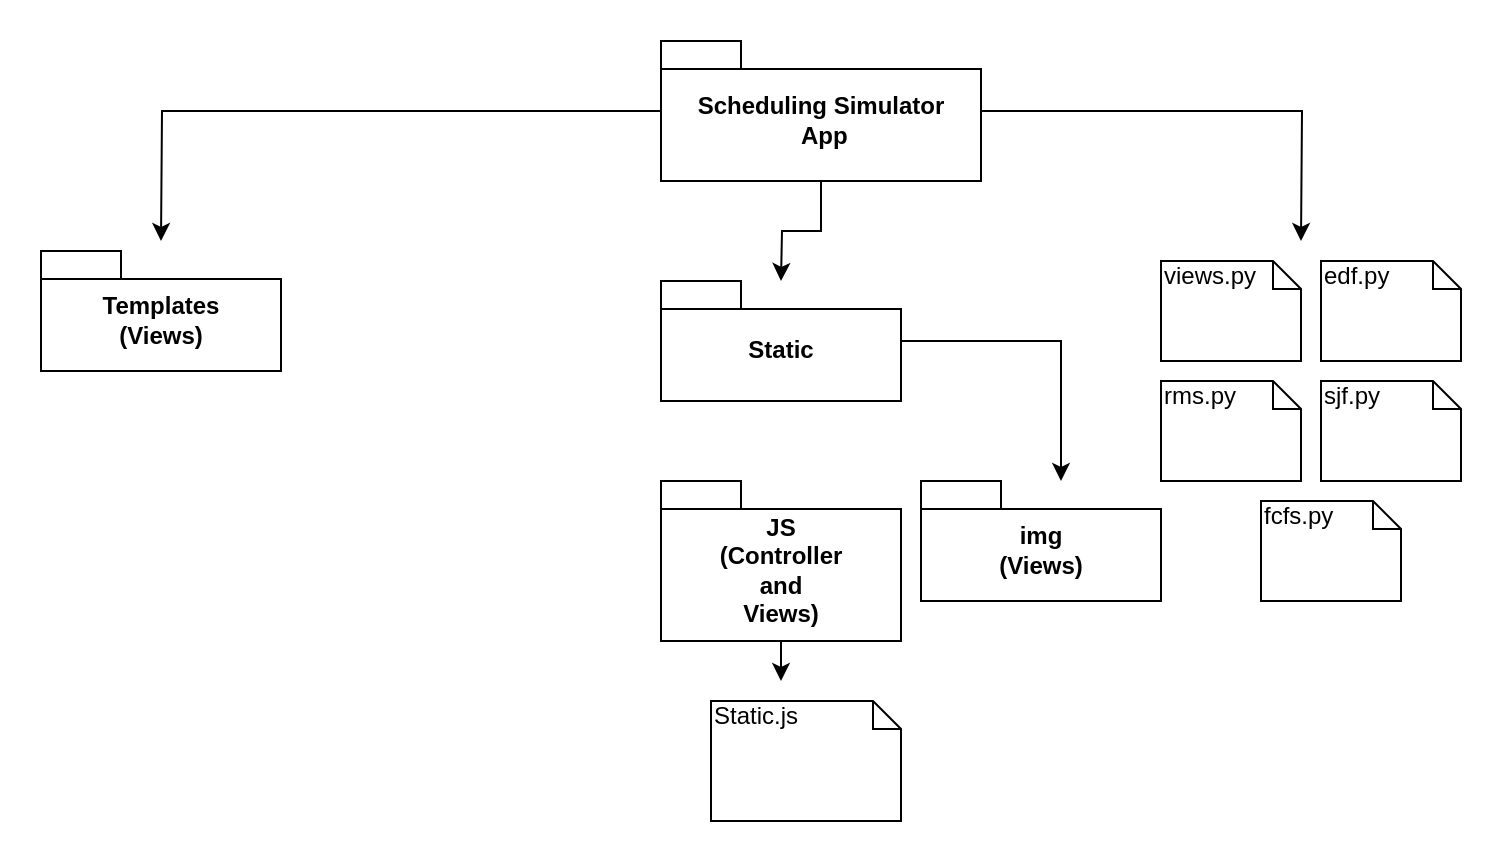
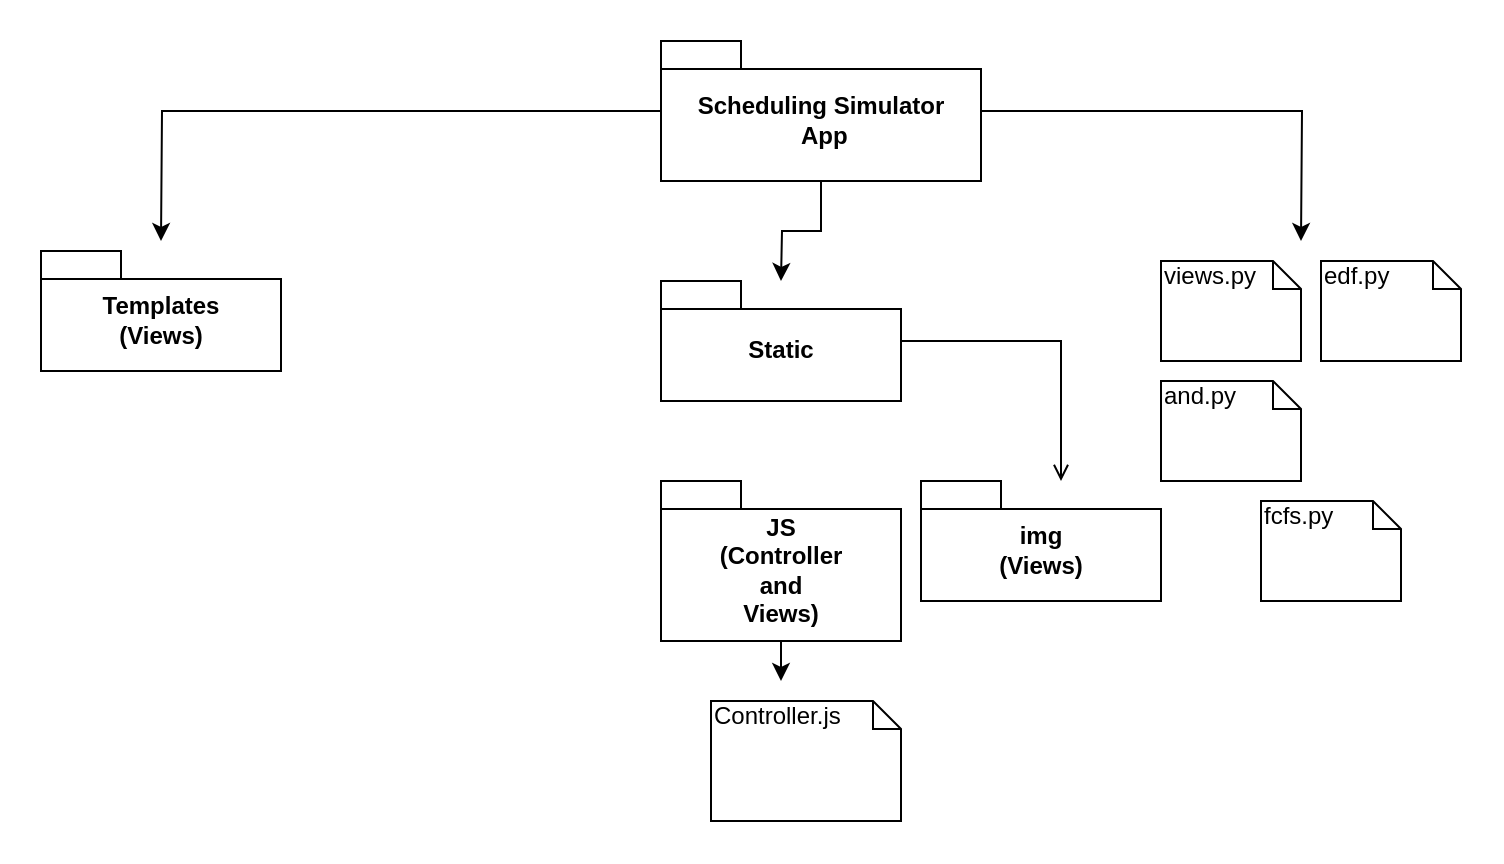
  <mxCell id="0" />
  <mxCell id="1" parent="0" />
  <mxCell id="2" style="edgeStyle=orthogonalEdgeStyle;rounded=0;orthogonalLoop=1;jettySize=auto;html=1;" edge="1" parent="1" source="5"><mxGeometry relative="1" as="geometry"><mxPoint x="390" y="140" as="targetPoint" /></mxGeometry></mxCell>
  <mxCell id="3" style="edgeStyle=orthogonalEdgeStyle;rounded=0;orthogonalLoop=1;jettySize=auto;html=1;" edge="1" parent="1" source="5"><mxGeometry relative="1" as="geometry"><mxPoint x="650" y="120" as="targetPoint" /></mxGeometry></mxCell>
  <mxCell id="4" style="edgeStyle=orthogonalEdgeStyle;rounded=0;orthogonalLoop=1;jettySize=auto;html=1;" edge="1" parent="1" source="5"><mxGeometry relative="1" as="geometry"><mxPoint x="80" y="120" as="targetPoint" /></mxGeometry></mxCell>
  <mxCell id="5" value="Scheduling Simulator&lt;br&gt;&amp;nbsp;App" style="shape=folder;fontStyle=1;spacingTop=10;tabWidth=40;tabHeight=14;tabPosition=left;html=1;" vertex="1" parent="1"><mxGeometry x="330" y="20" width="160" height="70" as="geometry" /></mxCell>
  <mxCell id="6" value="Templates&lt;br&gt;(Views)" style="shape=folder;fontStyle=1;spacingTop=10;tabWidth=40;tabHeight=14;tabPosition=left;html=1;" vertex="1" parent="1"><mxGeometry x="20" y="125" width="120" height="60" as="geometry" /></mxCell>
- <mxCell id="7" style="edgeStyle=orthogonalEdgeStyle;rounded=0;orthogonalLoop=1;jettySize=auto;html=1;" edge="1" parent="1" source="8" target="11"><mxGeometry relative="1" as="geometry"><mxPoint x="510" y="230" as="targetPoint" /><Array as="points"><mxPoint x="530" y="170" /></Array></mxGeometry></mxCell>
+ <mxCell id="7" style="edgeStyle=orthogonalEdgeStyle;rounded=0;orthogonalLoop=1;jettySize=auto;html=1;endArrow=open;" edge="1" parent="1" source="8" target="11"><mxGeometry relative="1" as="geometry"><mxPoint x="510" y="230" as="targetPoint" /><Array as="points"><mxPoint x="530" y="170" /></Array></mxGeometry></mxCell>
  <mxCell id="8" value="Static" style="shape=folder;fontStyle=1;spacingTop=10;tabWidth=40;tabHeight=14;tabPosition=left;html=1;" vertex="1" parent="1"><mxGeometry x="330" y="140" width="120" height="60" as="geometry" /></mxCell>
  <mxCell id="9" style="edgeStyle=orthogonalEdgeStyle;rounded=0;orthogonalLoop=1;jettySize=auto;html=1;exitX=0.5;exitY=1;exitDx=0;exitDy=0;exitPerimeter=0;" edge="1" parent="1" source="10"><mxGeometry relative="1" as="geometry"><mxPoint x="390" y="340" as="targetPoint" /></mxGeometry></mxCell>
  <mxCell id="10" value="JS&lt;br&gt;(Controller &lt;br&gt;and &lt;br&gt;Views)" style="shape=folder;fontStyle=1;spacingTop=10;tabWidth=40;tabHeight=14;tabPosition=left;html=1;" vertex="1" parent="1"><mxGeometry x="330" y="240" width="120" height="80" as="geometry" /></mxCell>
  <mxCell id="11" value="img&lt;br&gt;(Views)" style="shape=folder;fontStyle=1;spacingTop=10;tabWidth=40;tabHeight=14;tabPosition=left;html=1;" vertex="1" parent="1"><mxGeometry x="460" y="240" width="120" height="60" as="geometry" /></mxCell>
  <mxCell id="12" value="views.py" style="shape=note;whiteSpace=wrap;html=1;size=14;verticalAlign=top;align=left;spacingTop=-6;" vertex="1" parent="1"><mxGeometry x="580" y="130" width="70" height="50" as="geometry" /></mxCell>
  <mxCell id="13" value="edf.py" style="shape=note;whiteSpace=wrap;html=1;size=14;verticalAlign=top;align=left;spacingTop=-6;" vertex="1" parent="1"><mxGeometry x="660" y="130" width="70" height="50" as="geometry" /></mxCell>
- <mxCell id="14" value="rms.py" style="shape=note;whiteSpace=wrap;html=1;size=14;verticalAlign=top;align=left;spacingTop=-6;" vertex="1" parent="1"><mxGeometry x="580" y="190" width="70" height="50" as="geometry" /></mxCell>
- <mxCell id="15" value="sjf.py" style="shape=note;whiteSpace=wrap;html=1;size=14;verticalAlign=top;align=left;spacingTop=-6;" vertex="1" parent="1"><mxGeometry x="660" y="190" width="70" height="50" as="geometry" /></mxCell>
+ <mxCell id="14" value="and.py" style="shape=note;whiteSpace=wrap;html=1;size=14;verticalAlign=top;align=left;spacingTop=-6;" vertex="1" parent="1"><mxGeometry x="580" y="190" width="70" height="50" as="geometry" /></mxCell>
  <mxCell id="16" value="fcfs.py" style="shape=note;whiteSpace=wrap;html=1;size=14;verticalAlign=top;align=left;spacingTop=-6;" vertex="1" parent="1"><mxGeometry x="630" y="250" width="70" height="50" as="geometry" /></mxCell>
- <mxCell id="17" value="Static.js" style="shape=note;whiteSpace=wrap;html=1;size=14;verticalAlign=top;align=left;spacingTop=-6;" vertex="1" parent="1"><mxGeometry x="355" y="350" width="95" height="60" as="geometry" /></mxCell>
+ <mxCell id="17" value="Controller.js" style="shape=note;whiteSpace=wrap;html=1;size=14;verticalAlign=top;align=left;spacingTop=-6;" vertex="1" parent="1"><mxGeometry x="355" y="350" width="95" height="60" as="geometry" /></mxCell>
